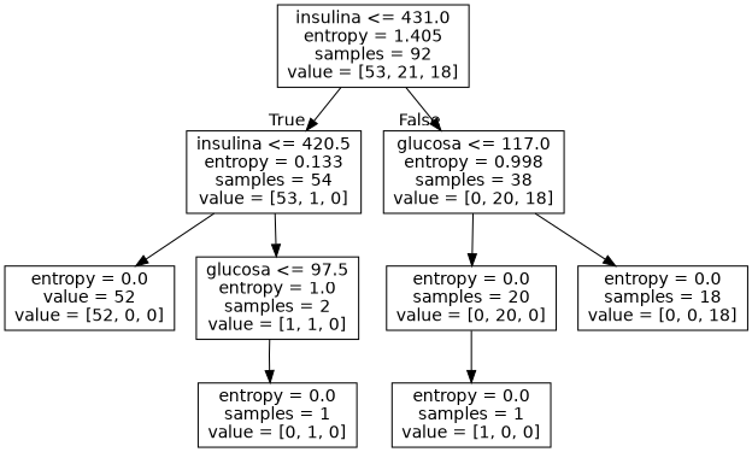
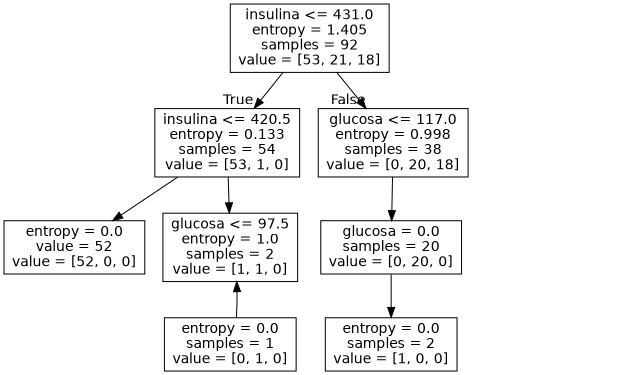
  digraph {
    node [fontname=helvetica shape=box]
    edge [fontname=helvetica]
    n1 [label="insulina <= 431.0\nentropy = 1.405\nsamples = 92\nvalue = [53, 21, 18]"]
    n2 [label="insulina <= 420.5\nentropy = 0.133\nsamples = 54\nvalue = [53, 1, 0]"]
    n3 [label="glucosa <= 117.0\nentropy = 0.998\nsamples = 38\nvalue = [0, 20, 18]"]
    n4 [label="entropy = 0.0\nvalue = 52\nvalue = [52, 0, 0]"]
    n5 [label="glucosa <= 97.5\nentropy = 1.0\nsamples = 2\nvalue = [1, 1, 0]"]
-   n6 [label="entropy = 0.0\nsamples = 20\nvalue = [0, 20, 0]"]
-   n7 [label="entropy = 0.0\nsamples = 18\nvalue = [0, 0, 18]"]
+   n6 [label="glucosa = 0.0\nsamples = 20\nvalue = [0, 20, 0]"]
    n8 [label="entropy = 0.0\nsamples = 1\nvalue = [0, 1, 0]"]
-   n9 [label="entropy = 0.0\nsamples = 1\nvalue = [1, 0, 0]"]
+   n9 [label="entropy = 0.0\nsamples = 2\nvalue = [1, 0, 0]"]
    n1 -> n2 [headlabel=True labelangle=45 labeldistance=2.5]
    n1 -> n3 [headlabel=False labelangle=-45 labeldistance=2.5]
    n2 -> n4
    n2 -> n5
    n3 -> n6
-   n3 -> n7
-   n5 -> n8
+   n8 -> n5
    n6 -> n9
  }
